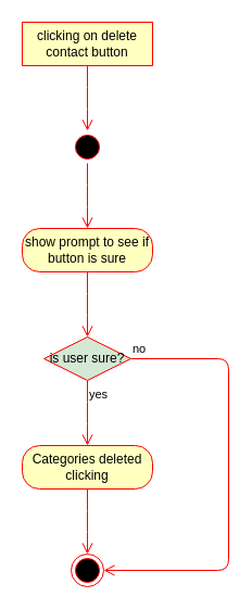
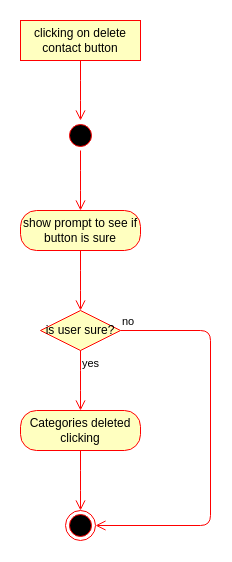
  <mxCell id="0" />
  <mxCell id="1" parent="0" />
  <mxCell id="2" value="clicking on delete contact button" style="whiteSpace=wrap;html=1;arcSize=40;fontColor=#000000;fillColor=#ffffc0;strokeColor=#ff0000;rounded=0;" vertex="1" parent="1"><mxGeometry x="20" y="20" width="120" height="40" as="geometry" /></mxCell>
  <mxCell id="3" value="" style="edgeStyle=orthogonalEdgeStyle;html=1;verticalAlign=bottom;endArrow=open;endSize=8;strokeColor=#ff0000;" edge="1" parent="1" source="2"><mxGeometry relative="1" as="geometry"><mxPoint x="80" y="120" as="targetPoint" /></mxGeometry></mxCell>
  <mxCell id="4" value="" style="ellipse;html=1;shape=startState;fillColor=#000000;strokeColor=#ff0000;" vertex="1" parent="1"><mxGeometry x="65" y="120" width="30" height="30" as="geometry" /></mxCell>
  <mxCell id="5" value="" style="edgeStyle=orthogonalEdgeStyle;html=1;verticalAlign=bottom;endArrow=open;endSize=8;strokeColor=#ff0000;" edge="1" parent="1" source="4"><mxGeometry relative="1" as="geometry"><mxPoint x="80" y="210" as="targetPoint" /></mxGeometry></mxCell>
  <mxCell id="6" value="show prompt to see if button is sure" style="rounded=1;whiteSpace=wrap;html=1;arcSize=40;fontColor=#000000;fillColor=#ffffc0;strokeColor=#ff0000;" vertex="1" parent="1"><mxGeometry x="20" y="210" width="120" height="40" as="geometry" /></mxCell>
  <mxCell id="7" value="" style="edgeStyle=orthogonalEdgeStyle;html=1;verticalAlign=bottom;endArrow=open;endSize=8;strokeColor=#ff0000;" edge="1" parent="1" source="6"><mxGeometry relative="1" as="geometry"><mxPoint x="80" y="310" as="targetPoint" /></mxGeometry></mxCell>
- <mxCell id="8" value="is user sure?" style="rhombus;whiteSpace=wrap;html=1;fillColor=#d5e8d4;strokeColor=#ff0000;" vertex="1" parent="1"><mxGeometry x="40" y="310" width="80" height="40" as="geometry" /></mxCell>
+ <mxCell id="8" value="is user sure?" style="rhombus;whiteSpace=wrap;html=1;fillColor=#ffffc0;strokeColor=#ff0000;" vertex="1" parent="1"><mxGeometry x="40" y="310" width="80" height="40" as="geometry" /></mxCell>
  <mxCell id="9" value="no" style="edgeStyle=orthogonalEdgeStyle;html=1;align=left;verticalAlign=bottom;endArrow=open;endSize=8;strokeColor=#ff0000;entryX=1;entryY=0.5;entryDx=0;entryDy=0;exitX=1;exitY=0.5;exitDx=0;exitDy=0;" edge="1" parent="1" source="8" target="13"><mxGeometry x="-1" relative="1" as="geometry"><mxPoint x="240" y="650" as="targetPoint" /><Array as="points"><mxPoint x="210" y="330" /><mxPoint x="210" y="525" /></Array></mxGeometry></mxCell>
  <mxCell id="10" value="yes" style="edgeStyle=orthogonalEdgeStyle;html=1;align=left;verticalAlign=top;endArrow=open;endSize=8;strokeColor=#ff0000;" edge="1" parent="1" source="8"><mxGeometry x="-1" relative="1" as="geometry"><mxPoint x="80" y="410" as="targetPoint" /></mxGeometry></mxCell>
  <mxCell id="11" value="Categories deleted clicking" style="rounded=1;whiteSpace=wrap;html=1;arcSize=40;fontColor=#000000;fillColor=#ffffc0;strokeColor=#ff0000;" vertex="1" parent="1"><mxGeometry x="20" y="410" width="120" height="40" as="geometry" /></mxCell>
  <mxCell id="12" value="" style="edgeStyle=orthogonalEdgeStyle;html=1;verticalAlign=bottom;endArrow=open;endSize=8;strokeColor=#ff0000;" edge="1" parent="1" source="11"><mxGeometry relative="1" as="geometry"><mxPoint x="80" y="510" as="targetPoint" /></mxGeometry></mxCell>
  <mxCell id="13" value="" style="ellipse;html=1;shape=endState;fillColor=#000000;strokeColor=#ff0000;" vertex="1" parent="1"><mxGeometry x="65" y="510" width="30" height="30" as="geometry" /></mxCell>
